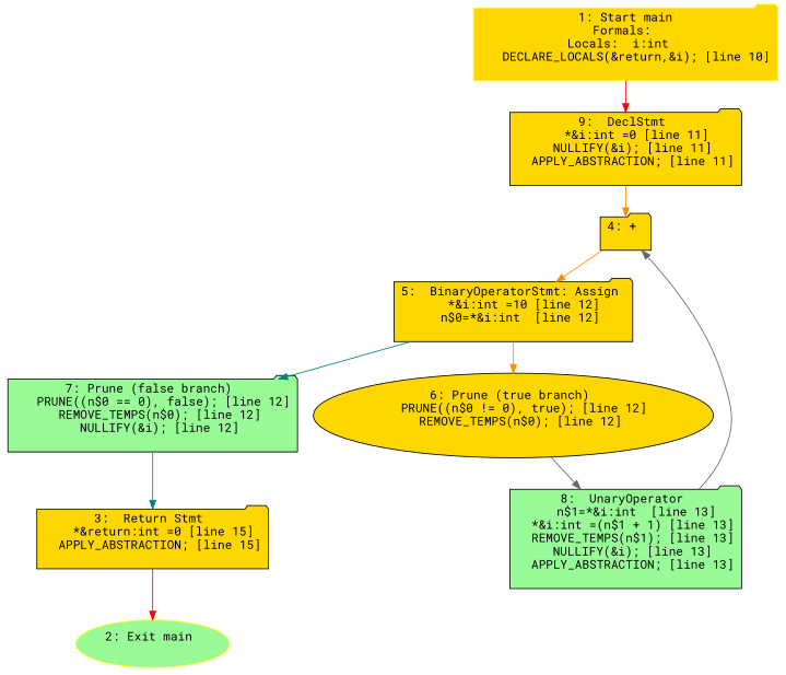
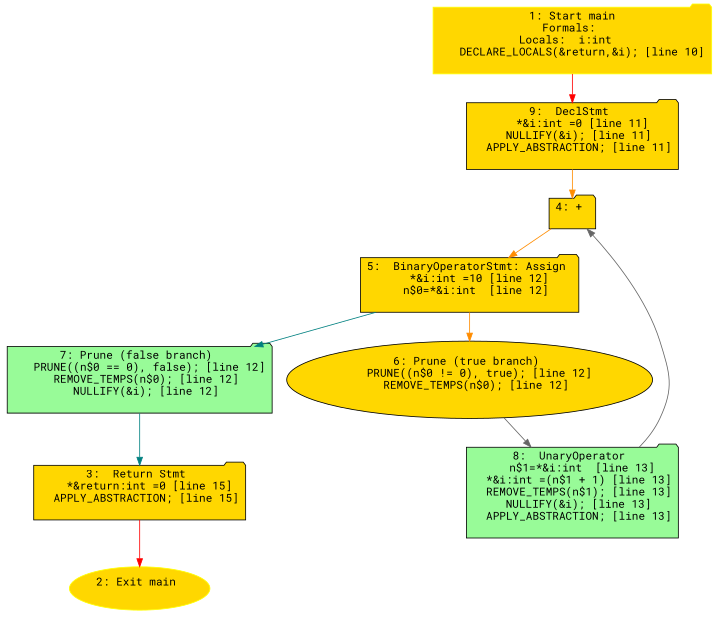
  digraph {
    fontname="Roboto Mono"
    node [shape=folder style=filled fillcolor=gold fontname="Roboto Mono"]
    edge [color=darkorange fontname="Roboto Mono"]
    n1 [label="9:  DeclStmt \n   *&i:int =0 [line 11]\n  NULLIFY(&i); [line 11]\n  APPLY_ABSTRACTION; [line 11]\n "]
    n2 [label="4: + \n  "]
    n3 [label="5:  BinaryOperatorStmt: Assign \n   *&i:int =10 [line 12]\n  n$0=*&i:int  [line 12]\n "]
    n4 [label="8:  UnaryOperator \n   n$1=*&i:int  [line 13]\n  *&i:int =(n$1 + 1) [line 13]\n  REMOVE_TEMPS(n$1); [line 13]\n  NULLIFY(&i); [line 13]\n  APPLY_ABSTRACTION; [line 13]\n " fillcolor=palegreen]
    n5 [label="7: Prune (false branch) \n   PRUNE((n$0 == 0), false); [line 12]\n  REMOVE_TEMPS(n$0); [line 12]\n  NULLIFY(&i); [line 12]\n " fillcolor=palegreen]
    n6 [label="3:  Return Stmt \n   *&return:int =0 [line 15]\n  APPLY_ABSTRACTION; [line 15]\n "]
-   n7 [color=yellow label="2: Exit main \n  " fillcolor=palegreen shape=ellipse]
+   n7 [color=yellow label="2: Exit main \n  " shape=ellipse]
    n8 [label="6: Prune (true branch) \n   PRUNE((n$0 != 0), true); [line 12]\n  REMOVE_TEMPS(n$0); [line 12]\n " shape=ellipse]
    n9 [color=yellow label="1: Start main\nFormals: \nLocals:  i:int  \n   DECLARE_LOCALS(&return,&i); [line 10]\n "]
    n1 -> n2
    n2 -> n3
    n3 -> n5 [color=teal]
    n3 -> n8
    n4 -> n2 [color=gray40]
    n5 -> n6 [color=teal]
    n6 -> n7 [color=red]
    n8 -> n4 [color=gray40]
    n9 -> n1 [color=red]
  }
